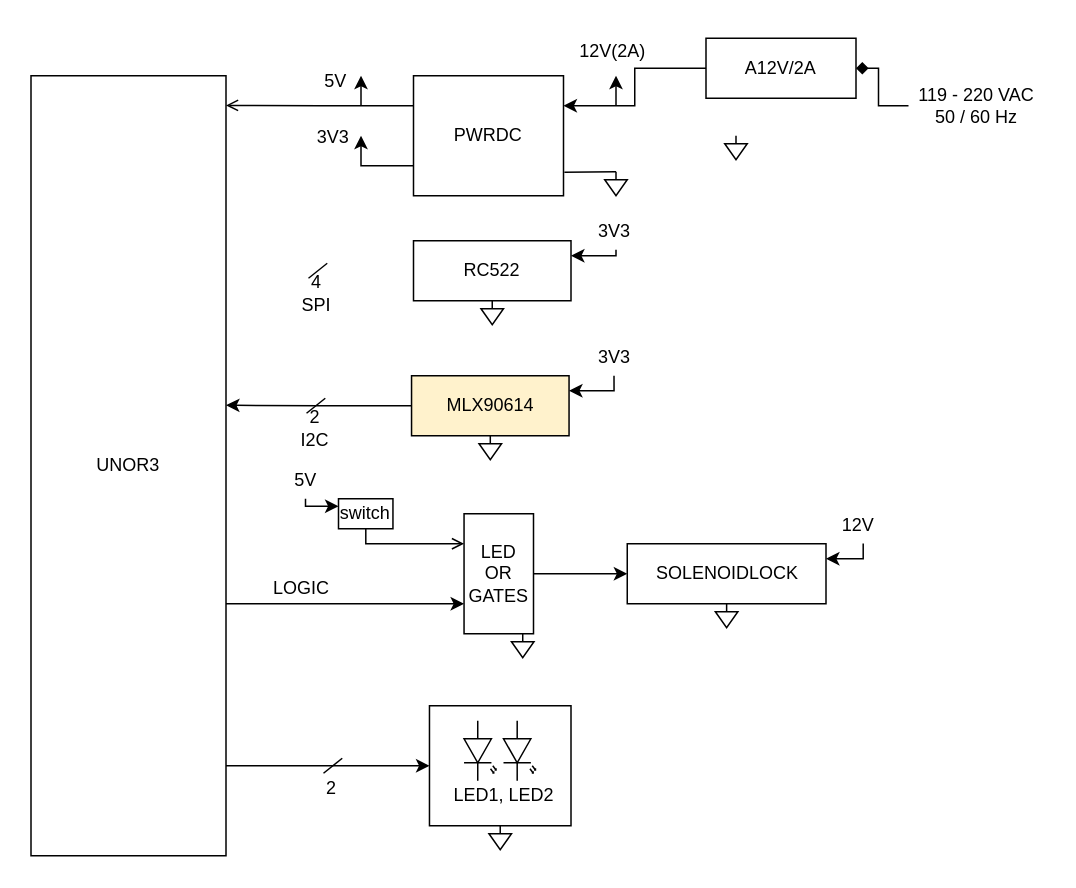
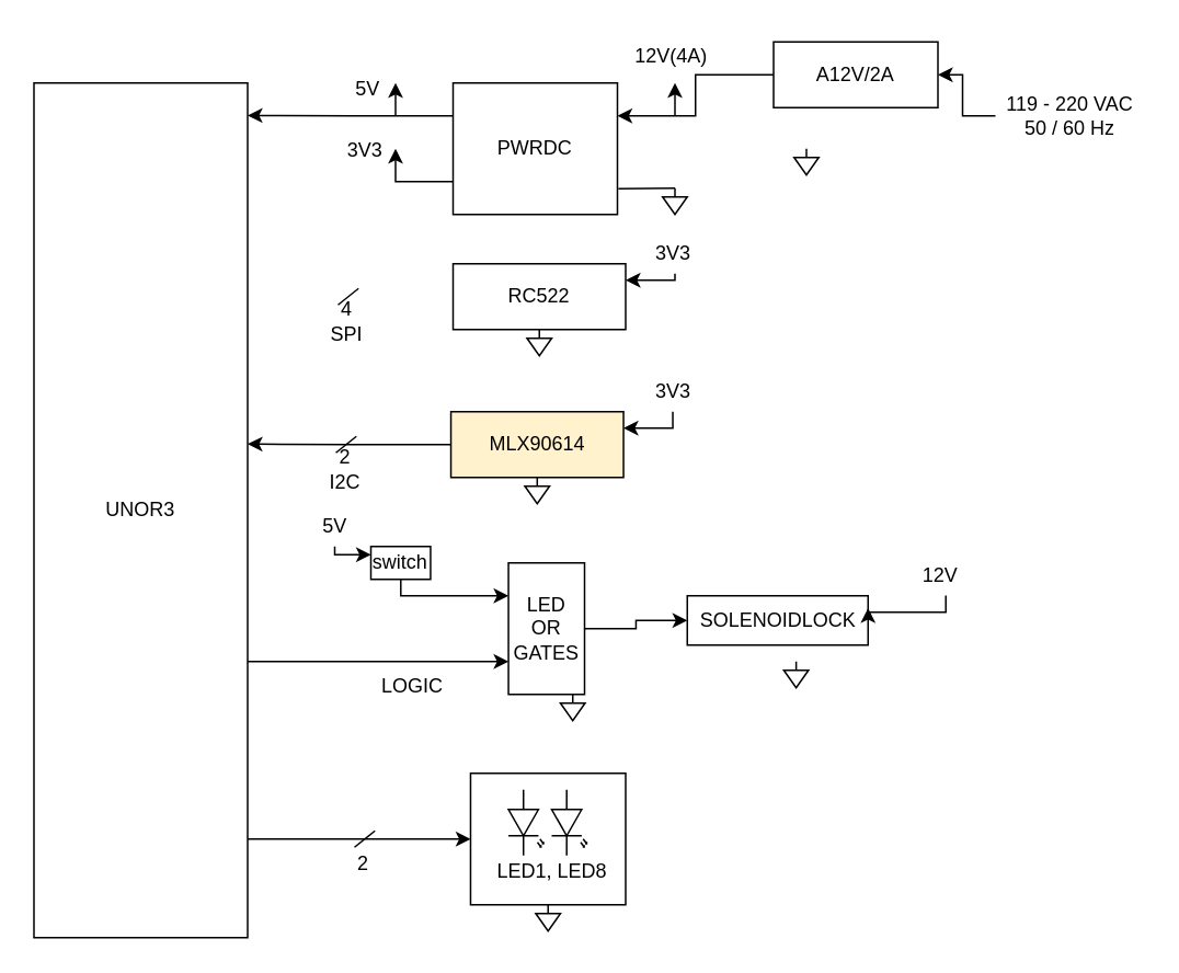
  <mxCell id="0" />
  <mxCell id="1" parent="0" />
  <mxCell id="2" value="" style="rounded=0;whiteSpace=wrap;html=1;" vertex="1" parent="1"><mxGeometry x="285.65" y="470" width="94.35" height="80" as="geometry" /></mxCell>
  <mxCell id="3" style="edgeStyle=orthogonalEdgeStyle;rounded=0;orthogonalLoop=1;jettySize=auto;html=1;entryX=0;entryY=0.75;entryDx=0;entryDy=0;" edge="1" parent="1" target="35"><mxGeometry relative="1" as="geometry"><mxPoint x="140" y="402" as="sourcePoint" /><Array as="points"><mxPoint x="240" y="402" /><mxPoint x="240" y="402" /></Array></mxGeometry></mxCell>
  <mxCell id="4" style="edgeStyle=orthogonalEdgeStyle;rounded=0;orthogonalLoop=1;jettySize=auto;html=1;" edge="1" parent="1" source="5" target="2"><mxGeometry relative="1" as="geometry"><Array as="points"><mxPoint x="190" y="510" /><mxPoint x="190" y="510" /></Array></mxGeometry></mxCell>
  <mxCell id="5" value="UNOR3" style="rounded=0;whiteSpace=wrap;html=1;" vertex="1" parent="1"><mxGeometry x="20" y="50" width="130" height="520" as="geometry" /></mxCell>
  <mxCell id="6" value="" style="edgeStyle=orthogonalEdgeStyle;rounded=0;orthogonalLoop=1;jettySize=auto;html=1;entryX=1;entryY=0.25;entryDx=0;entryDy=0;" edge="1" parent="1" source="7" target="10"><mxGeometry relative="1" as="geometry"><mxPoint x="380" y="70" as="targetPoint" /></mxGeometry></mxCell>
  <mxCell id="7" value="A12V/2A" style="rounded=0;whiteSpace=wrap;html=1;" vertex="1" parent="1"><mxGeometry x="470" y="25" width="100" height="40" as="geometry" /></mxCell>
- <mxCell id="8" style="edgeStyle=orthogonalEdgeStyle;rounded=0;orthogonalLoop=1;jettySize=auto;html=1;exitX=0;exitY=0.25;exitDx=0;exitDy=0;entryX=1;entryY=0.038;entryDx=0;entryDy=0;entryPerimeter=0;endArrow=open;" edge="1" parent="1" source="10" target="5"><mxGeometry relative="1" as="geometry" /></mxCell>
+ <mxCell id="8" style="edgeStyle=orthogonalEdgeStyle;rounded=0;orthogonalLoop=1;jettySize=auto;html=1;exitX=0;exitY=0.25;exitDx=0;exitDy=0;entryX=1;entryY=0.038;entryDx=0;entryDy=0;entryPerimeter=0;" edge="1" parent="1" source="10" target="5"><mxGeometry relative="1" as="geometry" /></mxCell>
  <mxCell id="9" style="edgeStyle=orthogonalEdgeStyle;rounded=0;orthogonalLoop=1;jettySize=auto;html=1;exitX=0;exitY=0.75;exitDx=0;exitDy=0;" edge="1" parent="1" source="10"><mxGeometry relative="1" as="geometry"><mxPoint x="240" y="90" as="targetPoint" /><Array as="points"><mxPoint x="240" y="110" /></Array></mxGeometry></mxCell>
  <mxCell id="10" value="PWRDC" style="rounded=0;whiteSpace=wrap;html=1;" vertex="1" parent="1"><mxGeometry x="275" y="50" width="100" height="80" as="geometry" /></mxCell>
  <mxCell id="11" value="" style="endArrow=classic;html=1;" edge="1" parent="1"><mxGeometry width="50" height="50" relative="1" as="geometry"><mxPoint x="410" y="70" as="sourcePoint" /><mxPoint x="410" y="50" as="targetPoint" /><Array as="points" /></mxGeometry></mxCell>
- <mxCell id="12" value="12V(2A)" style="text;strokeColor=none;fillColor=none;align=left;verticalAlign=top;spacingLeft=4;spacingRight=4;overflow=hidden;rotatable=0;points=[[0,0.5],[1,0.5]];portConstraint=eastwest;" vertex="1" parent="1"><mxGeometry x="380" y="20" width="60" height="26" as="geometry" /></mxCell>
- <mxCell id="13" value="" style="edgeStyle=orthogonalEdgeStyle;rounded=0;orthogonalLoop=1;jettySize=auto;html=1;endArrow=diamond;" edge="1" parent="1" source="14" target="7"><mxGeometry relative="1" as="geometry" /></mxCell>
+ <mxCell id="12" value="12V(4A)" style="text;strokeColor=none;fillColor=none;align=left;verticalAlign=top;spacingLeft=4;spacingRight=4;overflow=hidden;rotatable=0;points=[[0,0.5],[1,0.5]];portConstraint=eastwest;" vertex="1" parent="1"><mxGeometry x="380" y="20" width="60" height="26" as="geometry" /></mxCell>
+ <mxCell id="13" value="" style="edgeStyle=orthogonalEdgeStyle;rounded=0;orthogonalLoop=1;jettySize=auto;html=1;" edge="1" parent="1" source="14" target="7"><mxGeometry relative="1" as="geometry" /></mxCell>
  <mxCell id="14" value="119 - 220 VAC&lt;br&gt;50 / 60 Hz" style="text;html=1;align=center;verticalAlign=middle;resizable=0;points=[];autosize=1;strokeColor=none;" vertex="1" parent="1"><mxGeometry x="605" y="55" width="90" height="30" as="geometry" /></mxCell>
  <mxCell id="15" value="" style="endArrow=classic;html=1;" edge="1" parent="1"><mxGeometry width="50" height="50" relative="1" as="geometry"><mxPoint x="240" y="70" as="sourcePoint" /><mxPoint x="240" y="50" as="targetPoint" /><Array as="points" /></mxGeometry></mxCell>
  <mxCell id="16" value="5V" style="text;strokeColor=none;fillColor=none;align=left;verticalAlign=top;spacingLeft=4;spacingRight=4;overflow=hidden;rotatable=0;points=[[0,0.5],[1,0.5]];portConstraint=eastwest;" vertex="1" parent="1"><mxGeometry x="210" y="40" width="25" height="26" as="geometry" /></mxCell>
  <mxCell id="17" value="3V3" style="text;strokeColor=none;fillColor=none;align=left;verticalAlign=top;spacingLeft=4;spacingRight=4;overflow=hidden;rotatable=0;points=[[0,0.5],[1,0.5]];portConstraint=eastwest;" vertex="1" parent="1"><mxGeometry x="205" y="77" width="35" height="26" as="geometry" /></mxCell>
  <mxCell id="18" value="RC522" style="rounded=0;whiteSpace=wrap;html=1;" vertex="1" parent="1"><mxGeometry x="275" y="160" width="105" height="40" as="geometry" /></mxCell>
  <mxCell id="19" value="" style="endArrow=none;html=1;" edge="1" parent="1"><mxGeometry width="50" height="50" relative="1" as="geometry"><mxPoint x="205" y="185" as="sourcePoint" /><mxPoint x="217.5" y="175" as="targetPoint" /></mxGeometry></mxCell>
  <mxCell id="20" value="4&lt;br&gt;SPI" style="text;html=1;align=center;verticalAlign=middle;resizable=0;points=[];autosize=1;strokeColor=none;" vertex="1" parent="1"><mxGeometry x="195" y="180" width="30" height="30" as="geometry" /></mxCell>
  <mxCell id="21" style="edgeStyle=orthogonalEdgeStyle;rounded=0;orthogonalLoop=1;jettySize=auto;html=1;entryX=1;entryY=0.25;entryDx=0;entryDy=0;" edge="1" parent="1" source="22" target="18"><mxGeometry relative="1" as="geometry"><Array as="points"><mxPoint x="410" y="170" /></Array></mxGeometry></mxCell>
  <mxCell id="22" value="3V3" style="text;strokeColor=none;fillColor=none;align=left;verticalAlign=top;spacingLeft=4;spacingRight=4;overflow=hidden;rotatable=0;points=[[0,0.5],[1,0.5]];portConstraint=eastwest;" vertex="1" parent="1"><mxGeometry x="392.5" y="140" width="35" height="26" as="geometry" /></mxCell>
  <mxCell id="23" style="edgeStyle=orthogonalEdgeStyle;rounded=0;orthogonalLoop=1;jettySize=auto;html=1;entryX=1.01;entryY=0.384;entryDx=0;entryDy=0;entryPerimeter=0;" edge="1" parent="1" source="24"><mxGeometry relative="1" as="geometry"><mxPoint x="150" y="269.68" as="targetPoint" /></mxGeometry></mxCell>
  <mxCell id="24" value="&lt;span id=&quot;docs-internal-guid-a6fca458-7fff-7c62-2a27-c39ccfa2ff4b&quot;&gt;&lt;span style=&quot;background-color: transparent ; vertical-align: baseline&quot;&gt;&lt;font style=&quot;font-size: 12px&quot;&gt;MLX90614&lt;/font&gt;&lt;/span&gt;&lt;/span&gt;" style="rounded=0;whiteSpace=wrap;html=1;fillColor=#fff2cc;" vertex="1" parent="1"><mxGeometry x="273.7" y="250" width="105" height="40" as="geometry" /></mxCell>
  <mxCell id="25" value="" style="endArrow=none;html=1;" edge="1" parent="1"><mxGeometry width="50" height="50" relative="1" as="geometry"><mxPoint x="203.7" y="275" as="sourcePoint" /><mxPoint x="216.2" y="265" as="targetPoint" /></mxGeometry></mxCell>
  <mxCell id="26" value="2&lt;br&gt;I2C" style="text;html=1;align=center;verticalAlign=middle;resizable=0;points=[];autosize=1;strokeColor=none;" vertex="1" parent="1"><mxGeometry x="193.7" y="270" width="30" height="30" as="geometry" /></mxCell>
  <mxCell id="27" style="edgeStyle=orthogonalEdgeStyle;rounded=0;orthogonalLoop=1;jettySize=auto;html=1;entryX=1;entryY=0.25;entryDx=0;entryDy=0;" edge="1" parent="1" target="24"><mxGeometry relative="1" as="geometry"><mxPoint x="408.666" y="250" as="sourcePoint" /><Array as="points"><mxPoint x="408.7" y="260" /></Array></mxGeometry></mxCell>
  <mxCell id="28" value="3V3" style="text;strokeColor=none;fillColor=none;align=left;verticalAlign=top;spacingLeft=4;spacingRight=4;overflow=hidden;rotatable=0;points=[[0,0.5],[1,0.5]];portConstraint=eastwest;" vertex="1" parent="1"><mxGeometry x="392.5" y="224" width="35" height="26" as="geometry" /></mxCell>
  <mxCell id="29" value="" style="pointerEvents=1;verticalLabelPosition=bottom;shadow=0;dashed=0;align=center;html=1;verticalAlign=top;shape=mxgraph.electrical.signal_sources.signal_ground;" vertex="1" parent="1"><mxGeometry x="320" y="200" width="15" height="16" as="geometry" /></mxCell>
  <mxCell id="30" value="" style="pointerEvents=1;verticalLabelPosition=bottom;shadow=0;dashed=0;align=center;html=1;verticalAlign=top;shape=mxgraph.electrical.signal_sources.signal_ground;" vertex="1" parent="1"><mxGeometry x="318.7" y="290" width="15" height="16" as="geometry" /></mxCell>
  <mxCell id="31" value="&lt;span style=&quot;color: rgba(0 , 0 , 0 , 0) ; font-family: monospace ; font-size: 0px&quot;&gt;%3CmxGraphModel%3E%3Croot%3E%3CmxCell%20id%3D%220%22%2F%3E%3CmxCell%20id%3D%221%22%20parent%3D%220%22%2F%3E%3CmxCell%20id%3D%222%22%20value%3D%22%22%20style%3D%22pointerEvents%3D1%3BverticalLabelPosition%3Dbottom%3Bshadow%3D0%3Bdashed%3D0%3Balign%3Dcenter%3Bhtml%3D1%3BverticalAlign%3Dtop%3Bshape%3Dmxgraph.electrical.signal_sources.signal_ground%3B%22%20vertex%3D%221%22%20parent%3D%221%22%3E%3CmxGeometry%20x%3D%22582.5%22%20y%3D%22160%22%20width%3D%2215%22%20height%3D%2216%22%20as%3D%22geometry%22%2F%3E%3C%2FmxCell%3E%3C%2Froot%3E%3C%2FmxGraphModel%3E&lt;/span&gt;" style="pointerEvents=1;verticalLabelPosition=bottom;shadow=0;dashed=0;align=center;html=1;verticalAlign=top;shape=mxgraph.electrical.signal_sources.signal_ground;" vertex="1" parent="1"><mxGeometry x="482.5" y="90" width="15" height="16" as="geometry" /></mxCell>
  <mxCell id="32" value="" style="pointerEvents=1;verticalLabelPosition=bottom;shadow=0;dashed=0;align=center;html=1;verticalAlign=top;shape=mxgraph.electrical.signal_sources.signal_ground;" vertex="1" parent="1"><mxGeometry x="402.5" y="114" width="15" height="16" as="geometry" /></mxCell>
  <mxCell id="33" value="" style="endArrow=none;html=1;exitX=1.006;exitY=0.804;exitDx=0;exitDy=0;exitPerimeter=0;" edge="1" parent="1" source="10"><mxGeometry width="50" height="50" relative="1" as="geometry"><mxPoint x="360" y="164" as="sourcePoint" /><mxPoint x="410" y="114" as="targetPoint" /></mxGeometry></mxCell>
  <mxCell id="34" style="edgeStyle=orthogonalEdgeStyle;rounded=0;orthogonalLoop=1;jettySize=auto;html=1;entryX=0;entryY=0.5;entryDx=0;entryDy=0;" edge="1" parent="1" source="35" target="41"><mxGeometry relative="1" as="geometry" /></mxCell>
  <mxCell id="35" value="LED OR GATES" style="rounded=0;whiteSpace=wrap;html=1;" vertex="1" parent="1"><mxGeometry x="308.7" y="342" width="46.3" height="80" as="geometry" /></mxCell>
- <mxCell id="36" style="edgeStyle=orthogonalEdgeStyle;rounded=0;orthogonalLoop=1;jettySize=auto;html=1;entryX=0;entryY=0.25;entryDx=0;entryDy=0;endArrow=open;" edge="1" parent="1" source="37" target="35"><mxGeometry relative="1" as="geometry"><Array as="points"><mxPoint x="243" y="362" /></Array></mxGeometry></mxCell>
+ <mxCell id="36" style="edgeStyle=orthogonalEdgeStyle;rounded=0;orthogonalLoop=1;jettySize=auto;html=1;entryX=0;entryY=0.25;entryDx=0;entryDy=0;" edge="1" parent="1" source="37" target="35"><mxGeometry relative="1" as="geometry"><Array as="points"><mxPoint x="243" y="362" /></Array></mxGeometry></mxCell>
  <mxCell id="37" value="switch" style="rounded=0;whiteSpace=wrap;html=1;" vertex="1" parent="1"><mxGeometry x="225" y="332" width="36.3" height="20" as="geometry" /></mxCell>
  <mxCell id="38" style="edgeStyle=orthogonalEdgeStyle;rounded=0;orthogonalLoop=1;jettySize=auto;html=1;entryX=0;entryY=0.25;entryDx=0;entryDy=0;" edge="1" parent="1" source="39" target="37"><mxGeometry relative="1" as="geometry"><Array as="points"><mxPoint x="203" y="337" /></Array></mxGeometry></mxCell>
  <mxCell id="39" value="5V" style="text;strokeColor=none;fillColor=none;align=left;verticalAlign=top;spacingLeft=4;spacingRight=4;overflow=hidden;rotatable=0;points=[[0,0.5],[1,0.5]];portConstraint=eastwest;" vertex="1" parent="1"><mxGeometry x="190" y="306" width="30" height="26" as="geometry" /></mxCell>
- <mxCell id="40" value="LOGIC" style="text;html=1;align=center;verticalAlign=middle;resizable=0;points=[];autosize=1;strokeColor=none;" vertex="1" parent="1"><mxGeometry x="175" y="382" width="50" height="20" as="geometry" /></mxCell>
- <mxCell id="41" value="&lt;span id=&quot;docs-internal-guid-e11b4e2b-7fff-69d4-1b4a-d0a3fe569283&quot;&gt;&lt;span style=&quot;background-color: transparent ; vertical-align: baseline&quot;&gt;&lt;font style=&quot;font-size: 12px&quot;&gt;SOLENOIDLOCK&lt;/font&gt;&lt;/span&gt;&lt;/span&gt;" style="rounded=0;whiteSpace=wrap;html=1;" vertex="1" parent="1"><mxGeometry x="417.5" y="362" width="132.5" height="40" as="geometry" /></mxCell>
+ <mxCell id="40" value="LOGIC" style="text;html=1;align=center;verticalAlign=middle;resizable=0;points=[];autosize=1;strokeColor=none;" vertex="1" parent="1"><mxGeometry x="225" y="407" width="50" height="20" as="geometry" /></mxCell>
+ <mxCell id="41" value="&lt;span id=&quot;docs-internal-guid-e11b4e2b-7fff-69d4-1b4a-d0a3fe569283&quot;&gt;&lt;span style=&quot;background-color: transparent ; vertical-align: baseline&quot;&gt;&lt;font style=&quot;font-size: 12px&quot;&gt;SOLENOIDLOCK&lt;/font&gt;&lt;/span&gt;&lt;/span&gt;" style="rounded=0;whiteSpace=wrap;html=1;" vertex="1" parent="1"><mxGeometry x="417.5" y="362" width="110" height="30" as="geometry" /></mxCell>
  <mxCell id="42" value="&lt;span style=&quot;color: rgba(0 , 0 , 0 , 0) ; font-family: monospace ; font-size: 0px&quot;&gt;%3CmxGraphModel%3E%3Croot%3E%3CmxCell%20id%3D%220%22%2F%3E%3CmxCell%20id%3D%221%22%20parent%3D%220%22%2F%3E%3CmxCell%20id%3D%222%22%20value%3D%22%22%20style%3D%22pointerEvents%3D1%3BverticalLabelPosition%3Dbottom%3Bshadow%3D0%3Bdashed%3D0%3Balign%3Dcenter%3Bhtml%3D1%3BverticalAlign%3Dtop%3Bshape%3Dmxgraph.electrical.signal_sources.signal_ground%3B%22%20vertex%3D%221%22%20parent%3D%221%22%3E%3CmxGeometry%20x%3D%22582.5%22%20y%3D%22160%22%20width%3D%2215%22%20height%3D%2216%22%20as%3D%22geometry%22%2F%3E%3C%2FmxCell%3E%3C%2Froot%3E%3C%2FmxGraphModel%3E&lt;/span&gt;" style="pointerEvents=1;verticalLabelPosition=bottom;shadow=0;dashed=0;align=center;html=1;verticalAlign=top;shape=mxgraph.electrical.signal_sources.signal_ground;" vertex="1" parent="1"><mxGeometry x="476.25" y="402" width="15" height="16" as="geometry" /></mxCell>
  <mxCell id="43" style="edgeStyle=orthogonalEdgeStyle;rounded=0;orthogonalLoop=1;jettySize=auto;html=1;exitX=0.495;exitY=0.991;exitDx=0;exitDy=0;entryX=1;entryY=0.25;entryDx=0;entryDy=0;exitPerimeter=0;" edge="1" parent="1" source="44" target="41"><mxGeometry relative="1" as="geometry"><Array as="points"><mxPoint x="575" y="372" /></Array></mxGeometry></mxCell>
  <mxCell id="44" value="12V" style="text;strokeColor=none;fillColor=none;align=left;verticalAlign=top;spacingLeft=4;spacingRight=4;overflow=hidden;rotatable=0;points=[[0,0.5],[1,0.5]];portConstraint=eastwest;" vertex="1" parent="1"><mxGeometry x="555" y="336" width="40" height="26" as="geometry" /></mxCell>
  <mxCell id="45" value="" style="verticalLabelPosition=bottom;shadow=0;dashed=0;align=center;html=1;verticalAlign=top;shape=mxgraph.electrical.opto_electronics.led_2;pointerEvents=1;direction=south;" vertex="1" parent="1"><mxGeometry x="308.7" y="480" width="21.3" height="40" as="geometry" /></mxCell>
  <mxCell id="46" value="" style="verticalLabelPosition=bottom;shadow=0;dashed=0;align=center;html=1;verticalAlign=top;shape=mxgraph.electrical.opto_electronics.led_2;pointerEvents=1;direction=south;" vertex="1" parent="1"><mxGeometry x="335" y="480" width="21.3" height="40" as="geometry" /></mxCell>
- <mxCell id="47" value="LED1, LED2" style="text;html=1;align=center;verticalAlign=middle;resizable=0;points=[];autosize=1;strokeColor=none;" vertex="1" parent="1"><mxGeometry x="295" y="520" width="80" height="20" as="geometry" /></mxCell>
+ <mxCell id="47" value="LED1, LED8" style="text;html=1;align=center;verticalAlign=middle;resizable=0;points=[];autosize=1;strokeColor=none;" vertex="1" parent="1"><mxGeometry x="295" y="520" width="80" height="20" as="geometry" /></mxCell>
  <mxCell id="48" value="&lt;span style=&quot;color: rgba(0 , 0 , 0 , 0) ; font-family: monospace ; font-size: 0px&quot;&gt;%3CmxGraphModel%3E%3Croot%3E%3CmxCell%20id%3D%220%22%2F%3E%3CmxCell%20id%3D%221%22%20parent%3D%220%22%2F%3E%3CmxCell%20id%3D%222%22%20value%3D%22%22%20style%3D%22pointerEvents%3D1%3BverticalLabelPosition%3Dbottom%3Bshadow%3D0%3Bdashed%3D0%3Balign%3Dcenter%3Bhtml%3D1%3BverticalAlign%3Dtop%3Bshape%3Dmxgraph.electrical.signal_sources.signal_ground%3B%22%20vertex%3D%221%22%20parent%3D%221%22%3E%3CmxGeometry%20x%3D%22582.5%22%20y%3D%22160%22%20width%3D%2215%22%20height%3D%2216%22%20as%3D%22geometry%22%2F%3E%3C%2FmxCell%3E%3C%2Froot%3E%3C%2FmxGraphModel%3E&lt;/span&gt;" style="pointerEvents=1;verticalLabelPosition=bottom;shadow=0;dashed=0;align=center;html=1;verticalAlign=top;shape=mxgraph.electrical.signal_sources.signal_ground;" vertex="1" parent="1"><mxGeometry x="325.32" y="550" width="15" height="16" as="geometry" /></mxCell>
  <mxCell id="49" value="&lt;span style=&quot;color: rgba(0 , 0 , 0 , 0) ; font-family: monospace ; font-size: 0px&quot;&gt;%3CmxGraphModel%3E%3Croot%3E%3CmxCell%20id%3D%220%22%2F%3E%3CmxCell%20id%3D%221%22%20parent%3D%220%22%2F%3E%3CmxCell%20id%3D%222%22%20value%3D%22%22%20style%3D%22pointerEvents%3D1%3BverticalLabelPosition%3Dbottom%3Bshadow%3D0%3Bdashed%3D0%3Balign%3Dcenter%3Bhtml%3D1%3BverticalAlign%3Dtop%3Bshape%3Dmxgraph.electrical.signal_sources.signal_ground%3B%22%20vertex%3D%221%22%20parent%3D%221%22%3E%3CmxGeometry%20x%3D%22582.5%22%20y%3D%22160%22%20width%3D%2215%22%20height%3D%2216%22%20as%3D%22geometry%22%2F%3E%3C%2FmxCell%3E%3C%2Froot%3E%3C%2FmxGraphModel%3E&lt;/span&gt;" style="pointerEvents=1;verticalLabelPosition=bottom;shadow=0;dashed=0;align=center;html=1;verticalAlign=top;shape=mxgraph.electrical.signal_sources.signal_ground;" vertex="1" parent="1"><mxGeometry x="340.32" y="422" width="15" height="16" as="geometry" /></mxCell>
  <mxCell id="50" value="" style="endArrow=none;html=1;" edge="1" parent="1"><mxGeometry width="50" height="50" relative="1" as="geometry"><mxPoint x="215" y="515" as="sourcePoint" /><mxPoint x="227.5" y="505" as="targetPoint" /></mxGeometry></mxCell>
  <mxCell id="51" value="2" style="text;html=1;align=center;verticalAlign=middle;resizable=0;points=[];autosize=1;strokeColor=none;" vertex="1" parent="1"><mxGeometry x="210" y="515" width="20" height="20" as="geometry" /></mxCell>
